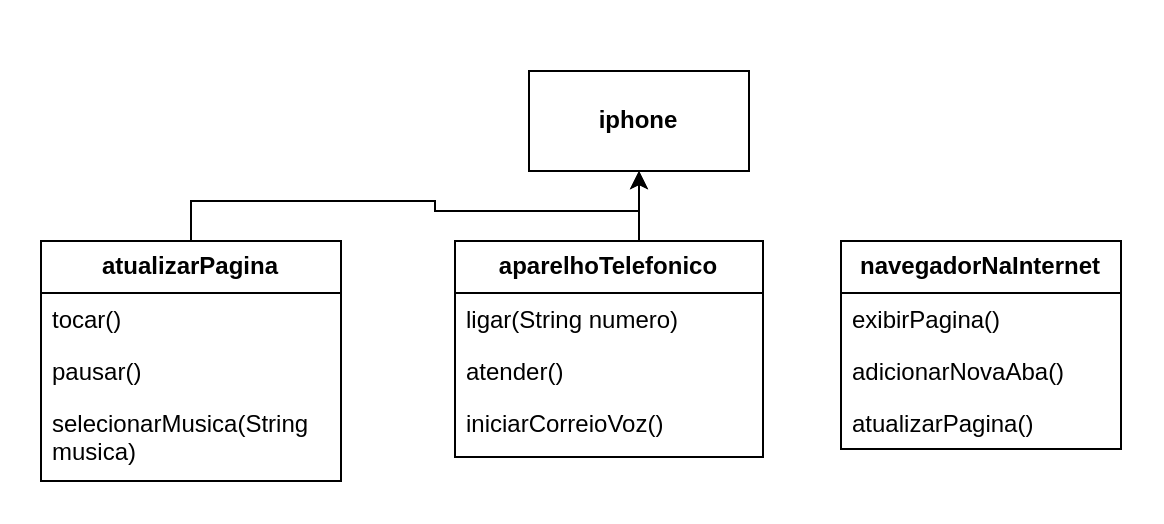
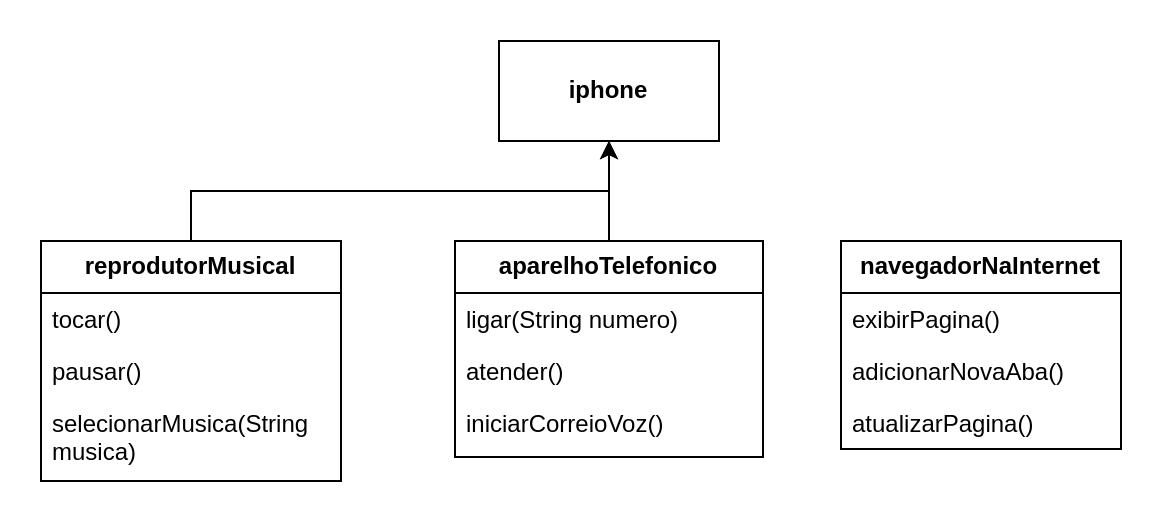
  <mxCell id="0" />
  <mxCell id="1" parent="0" />
- <mxCell id="2" value="&lt;b&gt;iphone&lt;/b&gt;" style="html=1;whiteSpace=wrap;" parent="1" vertex="1"><mxGeometry x="264" y="35" width="110" height="50" as="geometry" /></mxCell>
+ <mxCell id="2" value="&lt;b&gt;iphone&lt;/b&gt;" style="html=1;whiteSpace=wrap;" parent="1" vertex="1"><mxGeometry x="249" y="20" width="110" height="50" as="geometry" /></mxCell>
  <mxCell id="3" style="edgeStyle=orthogonalEdgeStyle;rounded=0;orthogonalLoop=1;jettySize=auto;html=1;exitX=0.5;exitY=0;exitDx=0;exitDy=0;entryX=0.5;entryY=1;entryDx=0;entryDy=0;" parent="1" source="4" target="2" edge="1"><mxGeometry relative="1" as="geometry" /></mxCell>
- <mxCell id="4" value="&lt;b&gt;atualizarPagina&lt;/b&gt;" style="swimlane;fontStyle=0;childLayout=stackLayout;horizontal=1;startSize=26;fillColor=none;horizontalStack=0;resizeParent=1;resizeParentMax=0;resizeLast=0;collapsible=1;marginBottom=0;whiteSpace=wrap;html=1;" parent="1" vertex="1"><mxGeometry x="20" y="120" width="150" height="120" as="geometry" /></mxCell>
+ <mxCell id="4" value="&lt;b&gt;reprodutorMusical&lt;/b&gt;" style="swimlane;fontStyle=0;childLayout=stackLayout;horizontal=1;startSize=26;fillColor=none;horizontalStack=0;resizeParent=1;resizeParentMax=0;resizeLast=0;collapsible=1;marginBottom=0;whiteSpace=wrap;html=1;" parent="1" vertex="1"><mxGeometry x="20" y="120" width="150" height="120" as="geometry" /></mxCell>
  <mxCell id="5" value="tocar()" style="text;strokeColor=none;fillColor=none;align=left;verticalAlign=top;spacingLeft=4;spacingRight=4;overflow=hidden;rotatable=0;points=[[0,0.5],[1,0.5]];portConstraint=eastwest;whiteSpace=wrap;html=1;" parent="4" vertex="1"><mxGeometry y="26" width="150" height="26" as="geometry" /></mxCell>
  <mxCell id="6" value="pausar()" style="text;strokeColor=none;fillColor=none;align=left;verticalAlign=top;spacingLeft=4;spacingRight=4;overflow=hidden;rotatable=0;points=[[0,0.5],[1,0.5]];portConstraint=eastwest;whiteSpace=wrap;html=1;" parent="4" vertex="1"><mxGeometry y="52" width="150" height="26" as="geometry" /></mxCell>
  <mxCell id="7" value="selecionarMusica(String musica)" style="text;strokeColor=none;fillColor=none;align=left;verticalAlign=top;spacingLeft=4;spacingRight=4;overflow=hidden;rotatable=0;points=[[0,0.5],[1,0.5]];portConstraint=eastwest;whiteSpace=wrap;html=1;" parent="4" vertex="1"><mxGeometry y="78" width="150" height="42" as="geometry" /></mxCell>
  <mxCell id="8" style="edgeStyle=orthogonalEdgeStyle;rounded=0;orthogonalLoop=1;jettySize=auto;html=1;exitX=0.5;exitY=0;exitDx=0;exitDy=0;entryX=0.5;entryY=1;entryDx=0;entryDy=0;" parent="1" source="9" target="2" edge="1"><mxGeometry relative="1" as="geometry" /></mxCell>
  <mxCell id="9" value="&lt;b&gt;aparelhoTelefonico&lt;/b&gt;" style="swimlane;fontStyle=0;childLayout=stackLayout;horizontal=1;startSize=26;fillColor=none;horizontalStack=0;resizeParent=1;resizeParentMax=0;resizeLast=0;collapsible=1;marginBottom=0;whiteSpace=wrap;html=1;" parent="1" vertex="1"><mxGeometry x="227" y="120" width="154" height="108" as="geometry" /></mxCell>
  <mxCell id="10" value="ligar(String numero)" style="text;strokeColor=none;fillColor=none;align=left;verticalAlign=top;spacingLeft=4;spacingRight=4;overflow=hidden;rotatable=0;points=[[0,0.5],[1,0.5]];portConstraint=eastwest;whiteSpace=wrap;html=1;" parent="9" vertex="1"><mxGeometry y="26" width="154" height="26" as="geometry" /></mxCell>
  <mxCell id="11" value="atender()" style="text;strokeColor=none;fillColor=none;align=left;verticalAlign=top;spacingLeft=4;spacingRight=4;overflow=hidden;rotatable=0;points=[[0,0.5],[1,0.5]];portConstraint=eastwest;whiteSpace=wrap;html=1;" parent="9" vertex="1"><mxGeometry y="52" width="154" height="26" as="geometry" /></mxCell>
  <mxCell id="12" value="iniciarCorreioVoz()" style="text;strokeColor=none;fillColor=none;align=left;verticalAlign=top;spacingLeft=4;spacingRight=4;overflow=hidden;rotatable=0;points=[[0,0.5],[1,0.5]];portConstraint=eastwest;whiteSpace=wrap;html=1;" parent="9" vertex="1"><mxGeometry y="78" width="154" height="30" as="geometry" /></mxCell>
  <mxCell id="13" value="&lt;b&gt;navegadorNaInternet&lt;/b&gt;" style="swimlane;fontStyle=0;childLayout=stackLayout;horizontal=1;startSize=26;fillColor=none;horizontalStack=0;resizeParent=1;resizeParentMax=0;resizeLast=0;collapsible=1;marginBottom=0;whiteSpace=wrap;html=1;" parent="1" vertex="1"><mxGeometry x="420" y="120" width="140" height="104" as="geometry" /></mxCell>
  <mxCell id="14" value="exibirPagina()" style="text;strokeColor=none;fillColor=none;align=left;verticalAlign=top;spacingLeft=4;spacingRight=4;overflow=hidden;rotatable=0;points=[[0,0.5],[1,0.5]];portConstraint=eastwest;whiteSpace=wrap;html=1;" parent="13" vertex="1"><mxGeometry y="26" width="140" height="26" as="geometry" /></mxCell>
  <mxCell id="15" value="adicionarNovaAba()" style="text;strokeColor=none;fillColor=none;align=left;verticalAlign=top;spacingLeft=4;spacingRight=4;overflow=hidden;rotatable=0;points=[[0,0.5],[1,0.5]];portConstraint=eastwest;whiteSpace=wrap;html=1;" parent="13" vertex="1"><mxGeometry y="52" width="140" height="26" as="geometry" /></mxCell>
  <mxCell id="16" value="atualizarPagina()" style="text;strokeColor=none;fillColor=none;align=left;verticalAlign=top;spacingLeft=4;spacingRight=4;overflow=hidden;rotatable=0;points=[[0,0.5],[1,0.5]];portConstraint=eastwest;whiteSpace=wrap;html=1;" parent="13" vertex="1"><mxGeometry y="78" width="140" height="26" as="geometry" /></mxCell>
